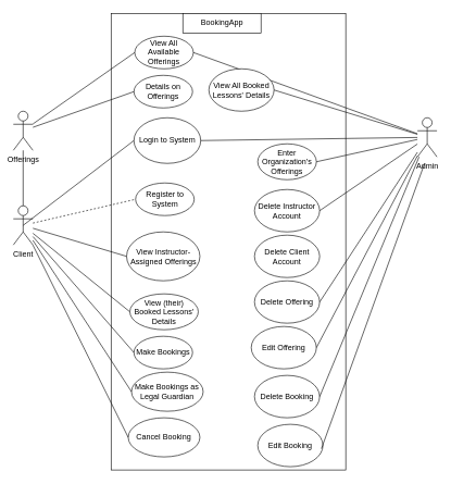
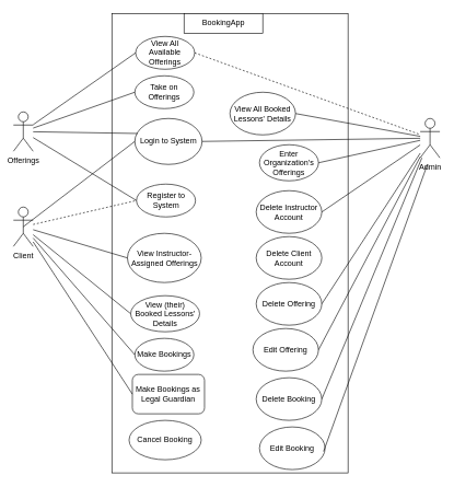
  <mxCell id="0" />
  <mxCell id="1" parent="0" />
  <mxCell id="2" value="" style="rounded=0;whiteSpace=wrap;html=1;" parent="1" vertex="1"><mxGeometry x="170" y="20" width="360" height="700" as="geometry" /></mxCell>
  <mxCell id="3" value="" style="rounded=0;whiteSpace=wrap;html=1;" parent="1" vertex="1"><mxGeometry x="280" y="20" width="120" height="30" as="geometry" /></mxCell>
  <mxCell id="4" value="BookingApp" style="text;html=1;align=center;verticalAlign=middle;whiteSpace=wrap;rounded=0;" parent="1" vertex="1"><mxGeometry x="302.5" y="20" width="75" height="30" as="geometry" /></mxCell>
  <mxCell id="5" style="edgeStyle=orthogonalEdgeStyle;rounded=0;orthogonalLoop=1;jettySize=auto;html=1;exitX=0.5;exitY=1;exitDx=0;exitDy=0;" parent="1" source="3" target="3" edge="1"><mxGeometry relative="1" as="geometry" /></mxCell>
  <mxCell id="6" value="Offerings" style="shape=umlActor;verticalLabelPosition=bottom;verticalAlign=top;html=1;outlineConnect=0;" parent="1" vertex="1"><mxGeometry x="20" y="170" width="30" height="60" as="geometry" /></mxCell>
  <mxCell id="7" value="Client" style="shape=umlActor;verticalLabelPosition=bottom;verticalAlign=top;html=1;outlineConnect=0;" parent="1" vertex="1"><mxGeometry x="20" y="315" width="30" height="60" as="geometry" /></mxCell>
  <mxCell id="8" value="Admin" style="shape=umlActor;verticalLabelPosition=bottom;verticalAlign=top;html=1;outlineConnect=0;" parent="1" vertex="1"><mxGeometry x="640" y="180" width="30" height="60" as="geometry" /></mxCell>
  <mxCell id="9" value="Register to System" style="ellipse;whiteSpace=wrap;html=1;" parent="1" vertex="1"><mxGeometry x="207.5" y="280" width="90" height="50" as="geometry" /></mxCell>
+ <mxCell id="10" value="" style="endArrow=none;html=1;rounded=0;entryX=0;entryY=0.5;entryDx=0;entryDy=0;" parent="1" source="6" target="9" edge="1"><mxGeometry width="50" height="50" relative="1" as="geometry"><mxPoint x="300" y="430" as="sourcePoint" /><mxPoint x="350" y="380" as="targetPoint" /></mxGeometry></mxCell>
  <mxCell id="11" value="" style="endArrow=none;html=1;rounded=0;entryX=0;entryY=0.5;entryDx=0;entryDy=0;dashed=1;" parent="1" source="7" target="9" edge="1"><mxGeometry width="50" height="50" relative="1" as="geometry"><mxPoint x="50" y="318.705" as="sourcePoint" /><mxPoint x="350" y="380" as="targetPoint" /></mxGeometry></mxCell>
- <mxCell id="12" value="Details on Offerings" style="ellipse;whiteSpace=wrap;html=1;" parent="1" vertex="1"><mxGeometry x="205" y="115" width="90" height="50" as="geometry" /></mxCell>
+ <mxCell id="12" value="Take on Offerings" style="ellipse;whiteSpace=wrap;html=1;" parent="1" vertex="1"><mxGeometry x="205" y="115" width="90" height="50" as="geometry" /></mxCell>
  <mxCell id="13" value="" style="endArrow=none;html=1;rounded=0;entryX=0;entryY=0.5;entryDx=0;entryDy=0;" parent="1" source="6" target="12" edge="1"><mxGeometry width="50" height="50" relative="1" as="geometry"><mxPoint x="300" y="340" as="sourcePoint" /><mxPoint x="350" y="290" as="targetPoint" /></mxGeometry></mxCell>
  <mxCell id="14" value="View All Available Offerings" style="ellipse;whiteSpace=wrap;html=1;" parent="1" vertex="1"><mxGeometry x="206.25" y="55" width="90" height="50" as="geometry" /></mxCell>
  <mxCell id="15" value="" style="endArrow=none;html=1;rounded=0;entryX=0;entryY=0.5;entryDx=0;entryDy=0;" parent="1" source="6" target="14" edge="1"><mxGeometry width="50" height="50" relative="1" as="geometry"><mxPoint x="50" y="85" as="sourcePoint" /><mxPoint x="350" y="200" as="targetPoint" /></mxGeometry></mxCell>
  <mxCell id="16" value="View Instructor-Assigned Offerings" style="ellipse;whiteSpace=wrap;html=1;" parent="1" vertex="1"><mxGeometry x="193.75" y="355" width="112.5" height="75" as="geometry" /></mxCell>
  <mxCell id="17" value="" style="endArrow=none;html=1;rounded=0;entryX=0;entryY=0.5;entryDx=0;entryDy=0;" parent="1" source="7" target="16" edge="1"><mxGeometry width="50" height="50" relative="1" as="geometry"><mxPoint x="300" y="250" as="sourcePoint" /><mxPoint x="350" y="200" as="targetPoint" /></mxGeometry></mxCell>
  <mxCell id="18" value="View (their) Booked Lessons' Details" style="ellipse;whiteSpace=wrap;html=1;" parent="1" vertex="1"><mxGeometry x="198.75" y="450" width="105" height="55" as="geometry" /></mxCell>
  <mxCell id="19" value="" style="endArrow=none;html=1;rounded=0;entryX=0;entryY=0.5;entryDx=0;entryDy=0;" parent="1" source="7" target="18" edge="1"><mxGeometry width="50" height="50" relative="1" as="geometry"><mxPoint x="300" y="250" as="sourcePoint" /><mxPoint x="350" y="200" as="targetPoint" /></mxGeometry></mxCell>
  <mxCell id="20" value="Make Bookings" style="ellipse;whiteSpace=wrap;html=1;" parent="1" vertex="1"><mxGeometry x="205" y="515" width="90" height="50" as="geometry" /></mxCell>
- <mxCell id="21" value="Make Bookings as Legal Guardian" style="ellipse;whiteSpace=wrap;html=1;" parent="1" vertex="1"><mxGeometry x="201.25" y="570" width="110" height="60" as="geometry" /></mxCell>
+ <mxCell id="21" value="Make Bookings as Legal Guardian" style="whiteSpace=wrap;html=1;rounded=1;" parent="1" vertex="1"><mxGeometry x="201.25" y="570" width="110" height="60" as="geometry" /></mxCell>
  <mxCell id="22" value="" style="endArrow=none;html=1;rounded=0;entryX=0;entryY=0.5;entryDx=0;entryDy=0;" parent="1" source="7" target="20" edge="1"><mxGeometry width="50" height="50" relative="1" as="geometry"><mxPoint x="50" y="325.07" as="sourcePoint" /><mxPoint x="350" y="440" as="targetPoint" /></mxGeometry></mxCell>
  <mxCell id="23" value="" style="endArrow=none;html=1;rounded=0;entryX=0;entryY=0.5;entryDx=0;entryDy=0;" parent="1" source="7" target="21" edge="1"><mxGeometry width="50" height="50" relative="1" as="geometry"><mxPoint x="50" y="331.642" as="sourcePoint" /><mxPoint x="350" y="440" as="targetPoint" /></mxGeometry></mxCell>
- <mxCell id="24" value="" style="endArrow=none;html=1;rounded=0;exitX=1;exitY=0.5;exitDx=0;exitDy=0;" parent="1" source="14" target="8" edge="1"><mxGeometry width="50" height="50" relative="1" as="geometry"><mxPoint x="300" y="190" as="sourcePoint" /><mxPoint x="350" y="140" as="targetPoint" /></mxGeometry></mxCell>
+ <mxCell id="24" value="" style="endArrow=none;html=1;rounded=0;exitX=1;exitY=0.5;exitDx=0;exitDy=0;dashed=1;" parent="1" source="14" target="8" edge="1"><mxGeometry width="50" height="50" relative="1" as="geometry"><mxPoint x="300" y="190" as="sourcePoint" /><mxPoint x="350" y="140" as="targetPoint" /></mxGeometry></mxCell>
  <mxCell id="25" value="Enter Organization's Offerings" style="ellipse;whiteSpace=wrap;html=1;" parent="1" vertex="1"><mxGeometry x="395" y="220" width="90" height="55" as="geometry" /></mxCell>
  <mxCell id="26" value="Delete Instructor Account" style="ellipse;whiteSpace=wrap;html=1;" parent="1" vertex="1"><mxGeometry x="390" y="290" width="100" height="65" as="geometry" /></mxCell>
- <mxCell id="27" value="View All Booked Lessons' Details" style="ellipse;whiteSpace=wrap;html=1;" parent="1" vertex="1"><mxGeometry x="320" y="105" width="100" height="65" as="geometry" /></mxCell>
+ <mxCell id="27" value="View All Booked Lessons' Details" style="ellipse;whiteSpace=wrap;html=1;" parent="1" vertex="1"><mxGeometry x="350" y="140" width="100" height="65" as="geometry" /></mxCell>
  <mxCell id="28" value="" style="endArrow=none;html=1;rounded=0;entryX=1;entryY=0.5;entryDx=0;entryDy=0;" parent="1" source="8" target="27" edge="1"><mxGeometry width="50" height="50" relative="1" as="geometry"><mxPoint x="300" y="230" as="sourcePoint" /><mxPoint x="350" y="180" as="targetPoint" /></mxGeometry></mxCell>
  <mxCell id="29" value="" style="endArrow=none;html=1;rounded=0;exitX=1;exitY=0.5;exitDx=0;exitDy=0;" parent="1" source="25" target="8" edge="1"><mxGeometry width="50" height="50" relative="1" as="geometry"><mxPoint x="280" y="220" as="sourcePoint" /><mxPoint x="330" y="170" as="targetPoint" /></mxGeometry></mxCell>
  <mxCell id="30" value="" style="endArrow=none;html=1;rounded=0;exitX=1;exitY=0.5;exitDx=0;exitDy=0;" parent="1" source="26" target="8" edge="1"><mxGeometry width="50" height="50" relative="1" as="geometry"><mxPoint x="280" y="220" as="sourcePoint" /><mxPoint x="330" y="170" as="targetPoint" /></mxGeometry></mxCell>
  <mxCell id="31" value="Login to System" style="ellipse;whiteSpace=wrap;html=1;" parent="1" vertex="1"><mxGeometry x="205" y="180" width="102.5" height="70" as="geometry" /></mxCell>
  <mxCell id="32" value="" style="endArrow=none;html=1;rounded=0;entryX=0;entryY=0.5;entryDx=0;entryDy=0;exitX=0.5;exitY=0.5;exitDx=0;exitDy=0;exitPerimeter=0;" parent="1" source="7" target="31" edge="1"><mxGeometry width="50" height="50" relative="1" as="geometry"><mxPoint x="60" y="363" as="sourcePoint" /><mxPoint x="206" y="438" as="targetPoint" /></mxGeometry></mxCell>
- <mxCell id="33" value="" style="endArrow=none;html=1;rounded=0;" parent="1" source="6" target="7" edge="1"><mxGeometry width="50" height="50" relative="1" as="geometry"><mxPoint x="45" y="355" as="sourcePoint" /><mxPoint x="210" y="350" as="targetPoint" /></mxGeometry></mxCell>
+ <mxCell id="33" value="" style="endArrow=none;html=1;rounded=0;entryX=0.042;entryY=0.327;entryDx=0;entryDy=0;entryPerimeter=0;" parent="1" source="6" target="31" edge="1"><mxGeometry width="50" height="50" relative="1" as="geometry"><mxPoint x="45" y="355" as="sourcePoint" /><mxPoint x="210" y="350" as="targetPoint" /></mxGeometry></mxCell>
  <mxCell id="34" value="" style="endArrow=none;html=1;rounded=0;exitX=1;exitY=0.5;exitDx=0;exitDy=0;" parent="1" source="31" target="8" edge="1"><mxGeometry width="50" height="50" relative="1" as="geometry"><mxPoint x="500" y="293" as="sourcePoint" /><mxPoint x="640" y="146" as="targetPoint" /></mxGeometry></mxCell>
  <mxCell id="35" value="Delete Offering" style="ellipse;whiteSpace=wrap;html=1;" parent="1" vertex="1"><mxGeometry x="390" y="430" width="100" height="65" as="geometry" /></mxCell>
  <mxCell id="36" value="Delete Booking" style="ellipse;whiteSpace=wrap;html=1;" parent="1" vertex="1"><mxGeometry x="390" y="575" width="100" height="65" as="geometry" /></mxCell>
  <mxCell id="37" value="" style="endArrow=none;html=1;rounded=0;exitX=1;exitY=0.5;exitDx=0;exitDy=0;" parent="1" source="35" target="8" edge="1"><mxGeometry width="50" height="50" relative="1" as="geometry"><mxPoint x="500" y="333" as="sourcePoint" /><mxPoint x="640" y="150" as="targetPoint" /></mxGeometry></mxCell>
  <mxCell id="38" value="" style="endArrow=none;html=1;rounded=0;exitX=1;exitY=0.5;exitDx=0;exitDy=0;" parent="1" source="36" target="8" edge="1"><mxGeometry width="50" height="50" relative="1" as="geometry"><mxPoint x="505" y="413" as="sourcePoint" /><mxPoint x="650" y="160" as="targetPoint" /></mxGeometry></mxCell>
  <mxCell id="39" value="Cancel Booking" style="ellipse;whiteSpace=wrap;html=1;" parent="1" vertex="1"><mxGeometry x="196.25" y="640" width="110" height="60" as="geometry" /></mxCell>
- <mxCell id="40" value="" style="endArrow=none;html=1;rounded=0;entryX=0;entryY=0.5;entryDx=0;entryDy=0;" parent="1" source="7" target="39" edge="1"><mxGeometry width="50" height="50" relative="1" as="geometry"><mxPoint x="60" y="378" as="sourcePoint" /><mxPoint x="211" y="610" as="targetPoint" /></mxGeometry></mxCell>
  <mxCell id="41" value="Edit Offering" style="ellipse;whiteSpace=wrap;html=1;" parent="1" vertex="1"><mxGeometry x="385" y="500" width="100" height="65" as="geometry" /></mxCell>
  <mxCell id="42" value="Edit Booking" style="ellipse;whiteSpace=wrap;html=1;" parent="1" vertex="1"><mxGeometry x="395" y="650" width="100" height="65" as="geometry" /></mxCell>
  <mxCell id="43" value="" style="endArrow=none;html=1;rounded=0;exitX=0.977;exitY=0.575;exitDx=0;exitDy=0;exitPerimeter=0;" parent="1" source="42" edge="1"><mxGeometry width="50" height="50" relative="1" as="geometry"><mxPoint x="505" y="563" as="sourcePoint" /><mxPoint x="651" y="250" as="targetPoint" /></mxGeometry></mxCell>
  <mxCell id="44" value="" style="endArrow=none;html=1;rounded=0;exitX=1;exitY=0.5;exitDx=0;exitDy=0;" parent="1" source="41" target="8" edge="1"><mxGeometry width="50" height="50" relative="1" as="geometry"><mxPoint x="505" y="413" as="sourcePoint" /><mxPoint x="650" y="238" as="targetPoint" /></mxGeometry></mxCell>
  <mxCell id="45" value="Delete Client Account" style="ellipse;whiteSpace=wrap;html=1;" vertex="1" parent="1"><mxGeometry x="390" y="360" width="100" height="65" as="geometry" /></mxCell>
